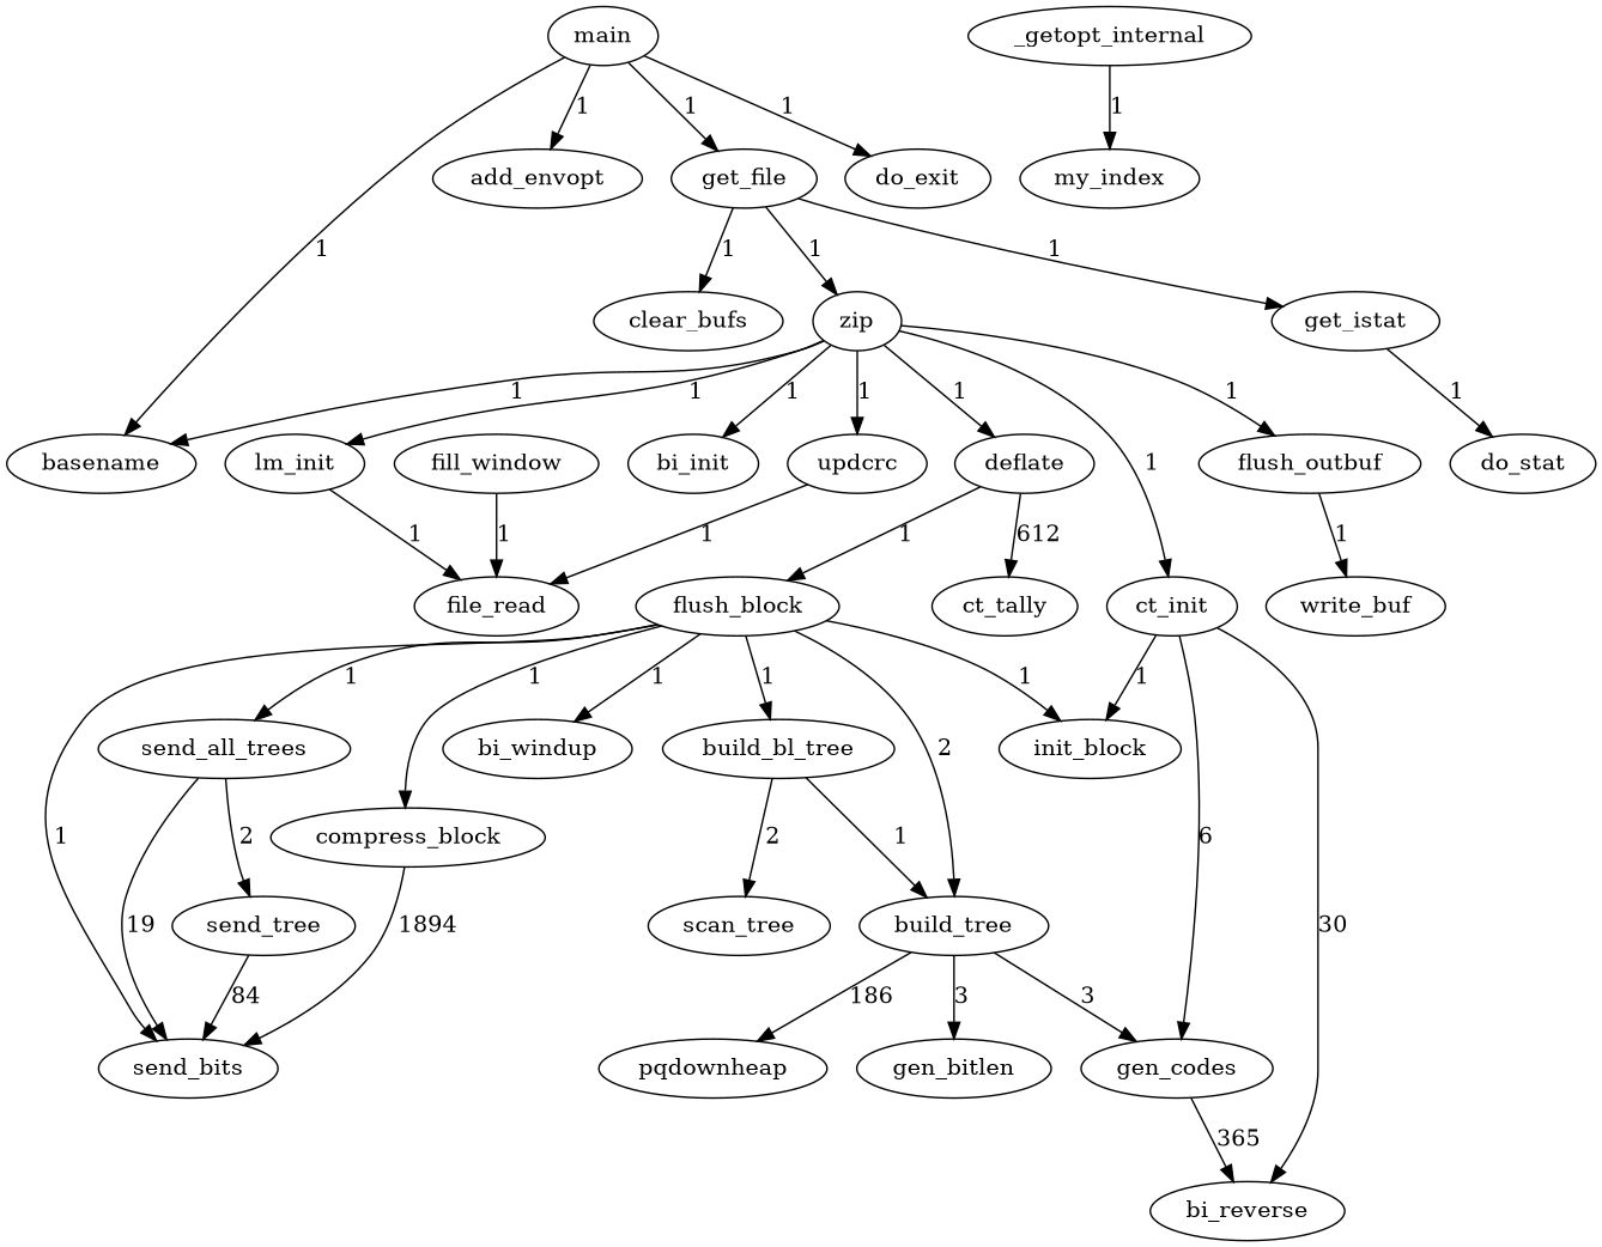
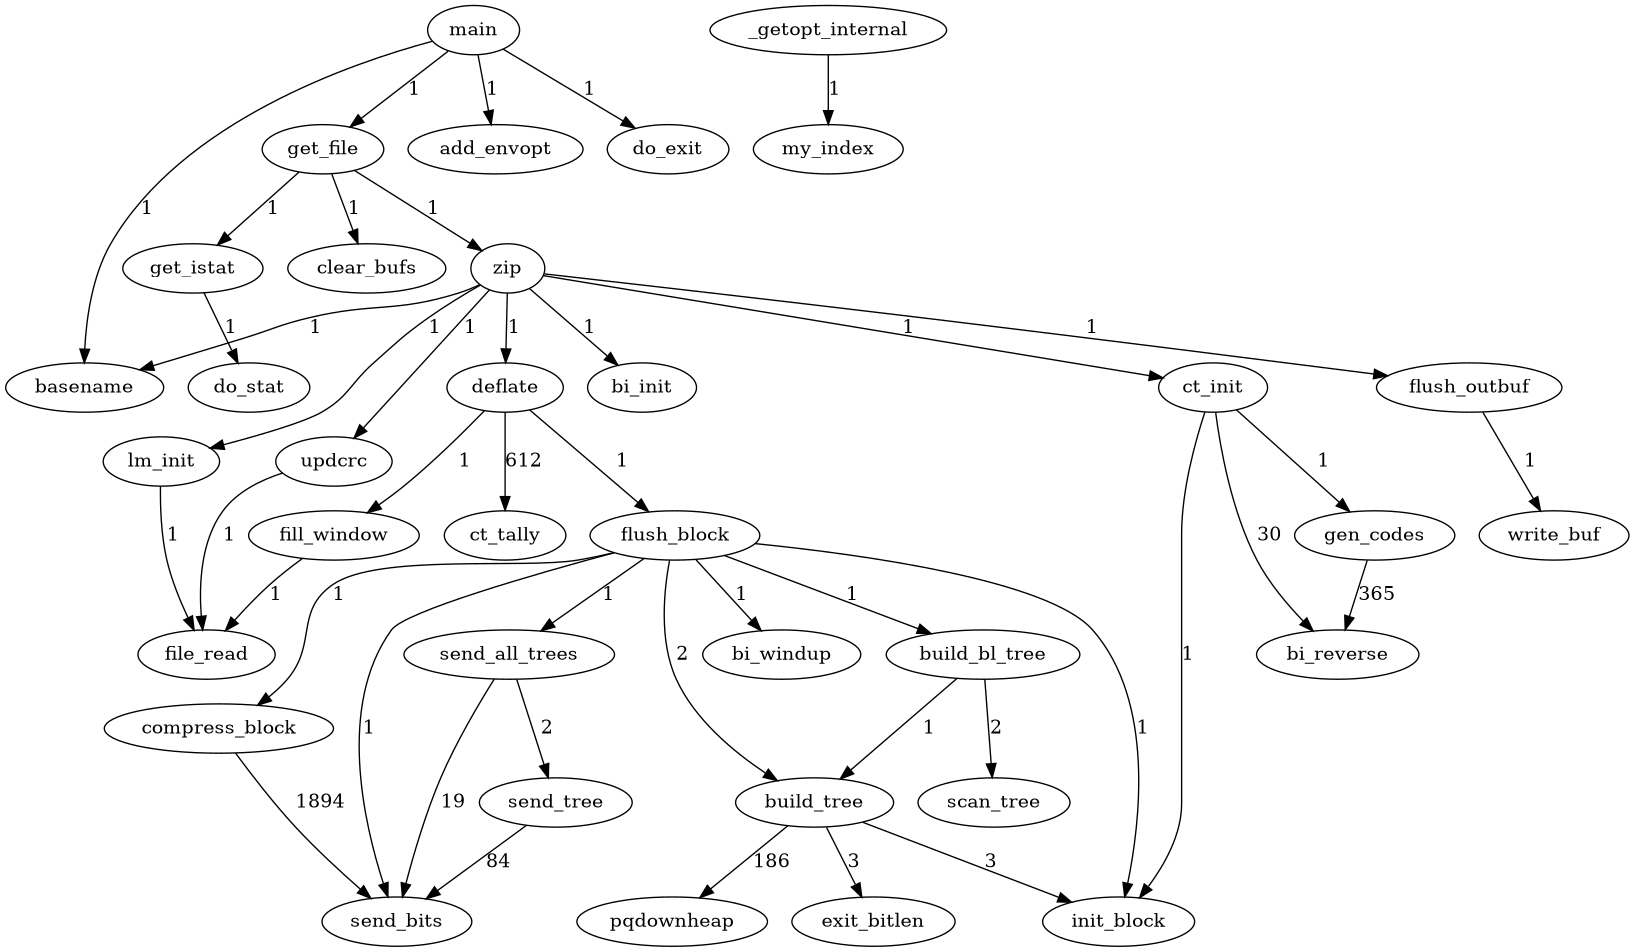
  strict digraph {
    main
    basename
    add_envopt
    n4 [label=get_file]
    do_exit
    get_istat
    clear_bufs
    zip
    _getopt_internal
    my_index
    do_stat
    updcrc
    bi_init
    ct_init
    lm_init
    deflate
    flush_outbuf
    file_read
    gen_codes
    bi_reverse
    init_block
    ct_tally
    fill_window
    flush_block
    write_buf
    build_tree
    build_bl_tree
    send_bits
    send_all_trees
    compress_block
    bi_windup
    pqdownheap
-   gen_bitlen
+   gen_bitlen [label=exit_bitlen]
    scan_tree
    send_tree
    main -> basename [label=1]
    main -> add_envopt [label=1]
    main -> n4 [label=1]
    main -> do_exit [label=1]
    n4 -> get_istat [label=1]
    n4 -> clear_bufs [label=1]
    n4 -> zip [label=1]
    get_istat -> do_stat [label=1]
    zip -> basename [label=1]
    zip -> updcrc [label=1]
    zip -> bi_init [label=1]
    zip -> ct_init [label=1]
    zip -> lm_init [label=1]
    zip -> deflate [label=1]
    zip -> flush_outbuf [label=1]
    _getopt_internal -> my_index [label=1]
    updcrc -> file_read [label=1]
-   ct_init -> gen_codes [label=6]
+   ct_init -> gen_codes [label=1]
    ct_init -> bi_reverse [label=30]
    ct_init -> init_block [label=1]
    lm_init -> file_read [label=1]
    deflate -> ct_tally [label=612]
+   deflate -> fill_window [label=1]
    deflate -> flush_block [label=1]
    flush_outbuf -> write_buf [label=1]
    gen_codes -> bi_reverse [label=365]
    fill_window -> file_read [label=1]
    flush_block -> init_block [label=1]
    flush_block -> build_tree [label=2]
    flush_block -> build_bl_tree [label=1]
    flush_block -> send_bits [label=1]
    flush_block -> send_all_trees [label=1]
    flush_block -> compress_block [label=1]
    flush_block -> bi_windup [label=1]
-   build_tree -> gen_codes [label=3]
+   build_tree -> init_block [label=3]
    build_tree -> pqdownheap [label=186]
    build_tree -> gen_bitlen [label=3]
    build_bl_tree -> build_tree [label=1]
    build_bl_tree -> scan_tree [label=2]
    send_all_trees -> send_bits [label=19]
    send_all_trees -> send_tree [label=2]
    compress_block -> send_bits [label=1894]
    send_tree -> send_bits [label=84]
  }
